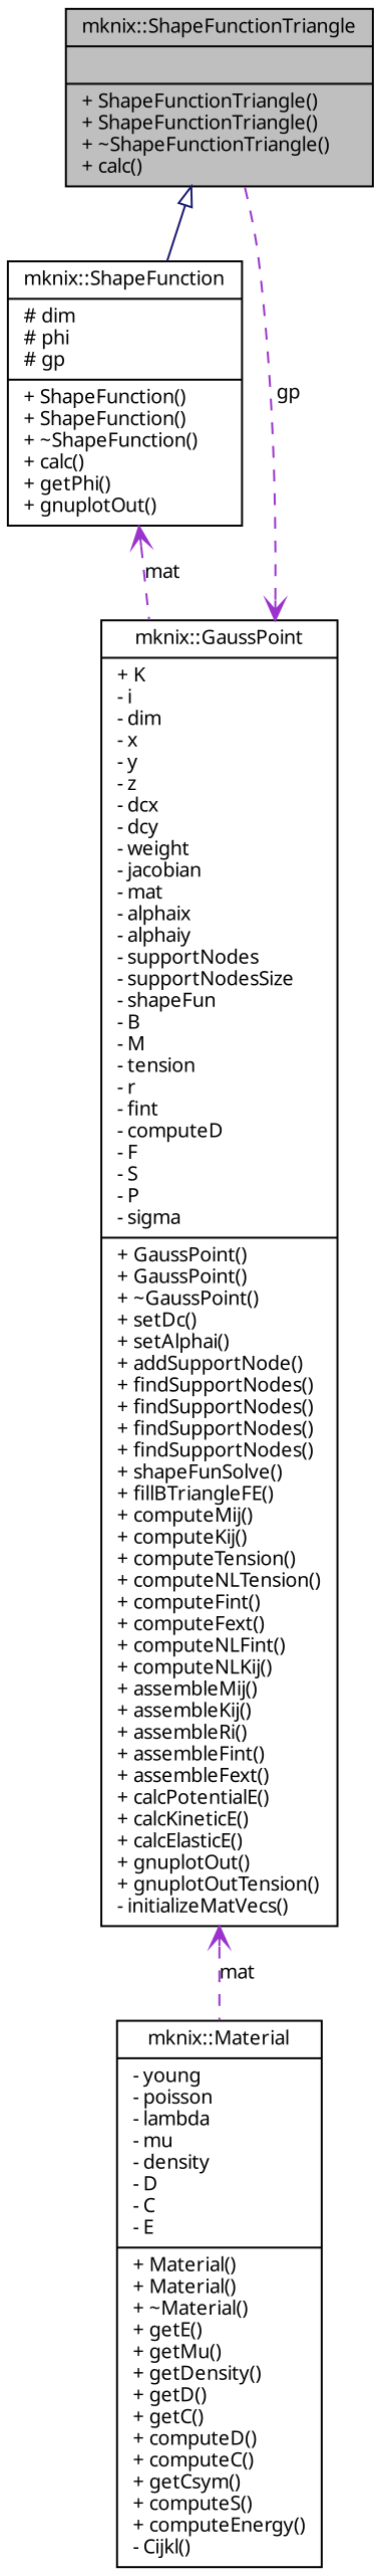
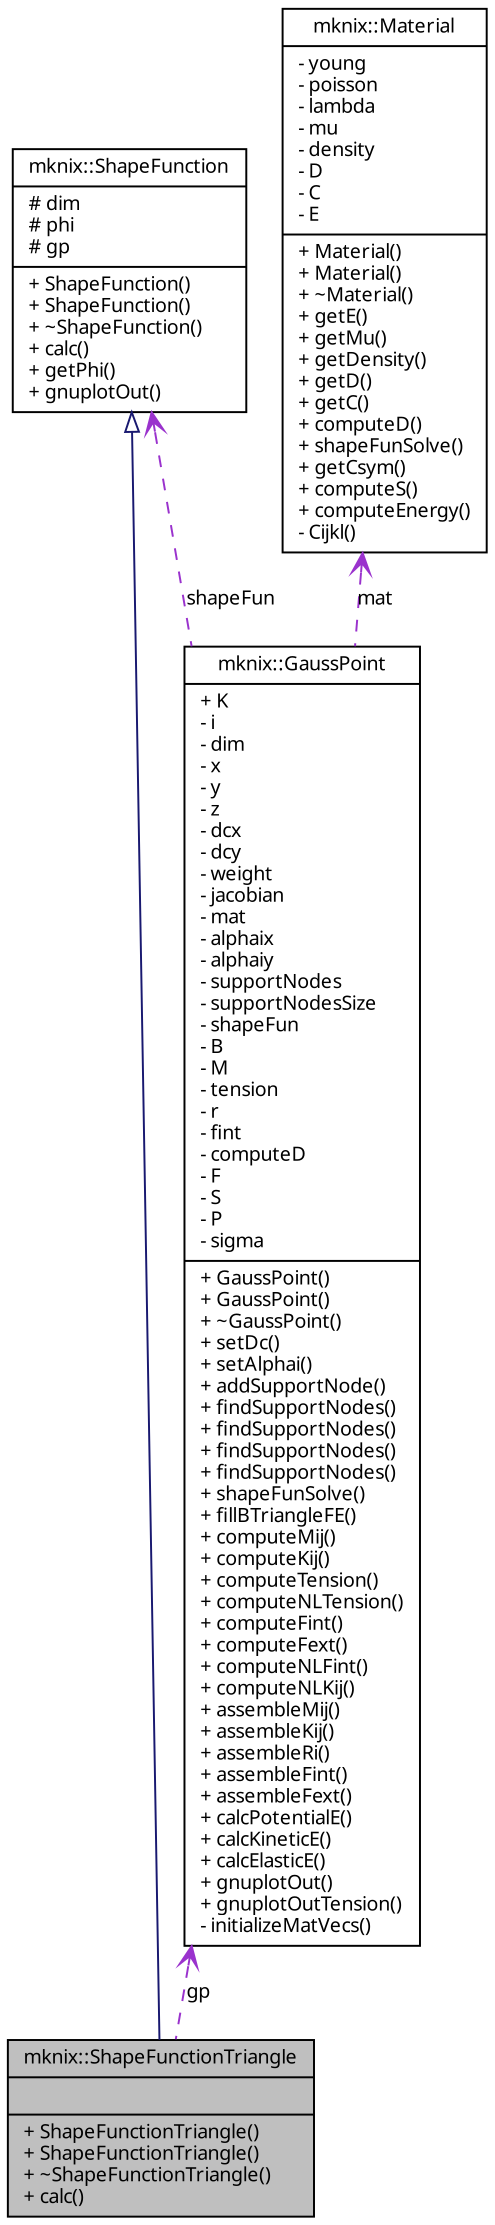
  digraph {
    node [color=black fillcolor=white fontname="FreeSans.ttf" fontsize=10 shape=record style=filled]
    edge [arrowtail=open color=darkorchid3 dir=back fontname="FreeSans.ttf" fontsize=10 labelfontname="FreeSans.ttf" labelfontsize=10 style=dashed]
    n1 [fillcolor=grey75 fontcolor=black height=0.2 label="{mknix::ShapeFunctionTriangle\n||+ ShapeFunctionTriangle()\l+ ShapeFunctionTriangle()\l+ ~ShapeFunctionTriangle()\l+ calc()\l}" width=0.4]
    n2 [height=0.2 label="{mknix::ShapeFunction\n|# dim\l# phi\l# gp\l|+ ShapeFunction()\l+ ShapeFunction()\l+ ~ShapeFunction()\l+ calc()\l+ getPhi()\l+ gnuplotOut()\l}" width=0.4]
    n3 [height=0.2 label="{mknix::GaussPoint\n|+ K\l- i\l- dim\l- x\l- y\l- z\l- dcx\l- dcy\l- weight\l- jacobian\l- mat\l- alphaix\l- alphaiy\l- supportNodes\l- supportNodesSize\l- shapeFun\l- B\l- M\l- tension\l- r\l- fint\l- computeD\l- F\l- S\l- P\l- sigma\l|+ GaussPoint()\l+ GaussPoint()\l+ ~GaussPoint()\l+ setDc()\l+ setAlphai()\l+ addSupportNode()\l+ findSupportNodes()\l+ findSupportNodes()\l+ findSupportNodes()\l+ findSupportNodes()\l+ shapeFunSolve()\l+ fillBTriangleFE()\l+ computeMij()\l+ computeKij()\l+ computeTension()\l+ computeNLTension()\l+ computeFint()\l+ computeFext()\l+ computeNLFint()\l+ computeNLKij()\l+ assembleMij()\l+ assembleKij()\l+ assembleRi()\l+ assembleFint()\l+ assembleFext()\l+ calcPotentialE()\l+ calcKineticE()\l+ calcElasticE()\l+ gnuplotOut()\l+ gnuplotOutTension()\l- initializeMatVecs()\l}" width=0.4]
-   n4 [height=0.2 label="{mknix::Material\n|- young\l- poisson\l- lambda\l- mu\l- density\l- D\l- C\l- E\l|+ Material()\l+ Material()\l+ ~Material()\l+ getE()\l+ getMu()\l+ getDensity()\l+ getD()\l+ getC()\l+ computeD()\l+ computeC()\l+ getCsym()\l+ computeS()\l+ computeEnergy()\l- Cijkl()\l}" width=0.4]
-   n1 -> n2 [arrowtail=empty color=midnightblue style=solid]
-   n2 -> n3 [label=mat]
+   n4 [height=0.2 label="{mknix::Material\n|- young\l- poisson\l- lambda\l- mu\l- density\l- D\l- C\l- E\l|+ Material()\l+ Material()\l+ ~Material()\l+ getE()\l+ getMu()\l+ getDensity()\l+ getD()\l+ getC()\l+ computeD()\l+ shapeFunSolve()\l+ getCsym()\l+ computeS()\l+ computeEnergy()\l- Cijkl()\l}" width=0.4]
+   n2 -> n1 [arrowtail=empty color=midnightblue style=solid]
+   n2 -> n3 [label=shapeFun]
    n3 -> n1 [label=gp]
-   n3 -> n4 [label=mat]
+   n4 -> n3 [label=mat]
  }
